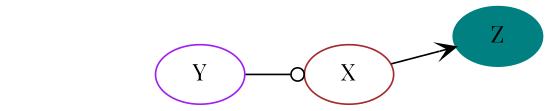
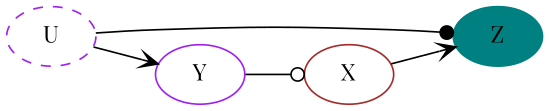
  digraph {
    fontname="Playfair Display"
    rankdir=LR
    node [color=purple fontname="Playfair Display"]
    edge [arrowhead=vee fontname="Playfair Display"]
    X [color=brown]
    Z [color=teal style=filled]
    Y
+   U [style=dashed]
    X -> Z
    Y -> X [arrowhead=odot]
+   U -> Z [arrowhead=dot]
+   U -> Y
  }
